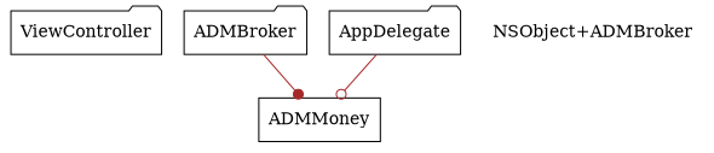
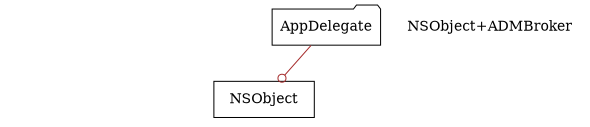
  digraph {
    node [shape=folder]
    edge [color=brown style=solid]
-   ViewController
-   ADMMoney [shape=box]
-   ADMBroker
+   ADMMoney [shape=box label=NSObject]
    AppDelegate
    n5 [label="NSObject+ADMBroker" shape=plaintext]
-   ADMBroker -> ADMMoney [arrowhead=dot]
    AppDelegate -> ADMMoney [arrowhead=odot]
  }
